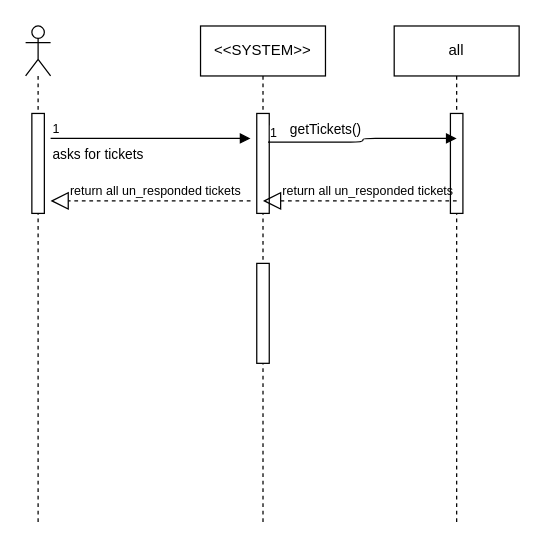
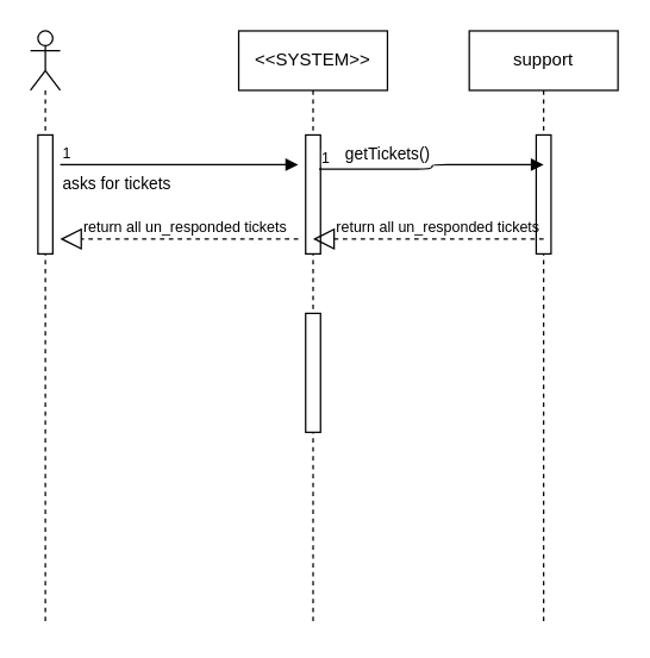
  <mxCell id="0" />
  <mxCell id="1" parent="0" />
  <mxCell id="2" value="" style="shape=umlLifeline;participant=umlActor;perimeter=lifelinePerimeter;whiteSpace=wrap;html=1;container=1;collapsible=0;recursiveResize=0;verticalAlign=top;spacingTop=36;labelBackgroundColor=#ffffff;outlineConnect=0;" vertex="1" parent="1"><mxGeometry x="20" y="20" width="20" height="400" as="geometry" /></mxCell>
  <mxCell id="3" value="" style="html=1;points=[];perimeter=orthogonalPerimeter;" vertex="1" parent="2"><mxGeometry x="5" y="70" width="10" height="80" as="geometry" /></mxCell>
  <mxCell id="4" value="asks for tickets" style="endArrow=block;endFill=1;html=1;edgeStyle=orthogonalEdgeStyle;align=left;verticalAlign=top;" edge="1" parent="2"><mxGeometry x="-1" relative="1" as="geometry"><mxPoint x="20" y="90" as="sourcePoint" /><mxPoint x="180" y="90" as="targetPoint" /></mxGeometry></mxCell>
  <mxCell id="5" value="1" style="resizable=0;html=1;align=left;verticalAlign=bottom;labelBackgroundColor=#ffffff;fontSize=10;" connectable="0" vertex="1" parent="4"><mxGeometry x="-1" relative="1" as="geometry" /></mxCell>
- <mxCell id="6" value="all" style="shape=umlLifeline;perimeter=lifelinePerimeter;whiteSpace=wrap;html=1;container=1;collapsible=0;recursiveResize=0;outlineConnect=0;" vertex="1" parent="1"><mxGeometry x="315" y="20" width="100" height="400" as="geometry" /></mxCell>
+ <mxCell id="6" value="support" style="shape=umlLifeline;perimeter=lifelinePerimeter;whiteSpace=wrap;html=1;container=1;collapsible=0;recursiveResize=0;outlineConnect=0;" vertex="1" parent="1"><mxGeometry x="315" y="20" width="100" height="400" as="geometry" /></mxCell>
  <mxCell id="7" value="" style="html=1;points=[];perimeter=orthogonalPerimeter;" vertex="1" parent="6"><mxGeometry x="45" y="70" width="10" height="80" as="geometry" /></mxCell>
  <mxCell id="8" value="&amp;lt;&amp;lt;SYSTEM&amp;gt;&amp;gt;" style="shape=umlLifeline;perimeter=lifelinePerimeter;whiteSpace=wrap;html=1;container=1;collapsible=0;recursiveResize=0;outlineConnect=0;" vertex="1" parent="1"><mxGeometry x="160" y="20" width="100" height="400" as="geometry" /></mxCell>
  <mxCell id="9" value="" style="html=1;points=[];perimeter=orthogonalPerimeter;" vertex="1" parent="8"><mxGeometry x="45" y="70" width="10" height="80" as="geometry" /></mxCell>
  <mxCell id="10" value="getTickets()" style="endArrow=block;endFill=1;html=1;edgeStyle=orthogonalEdgeStyle;align=left;verticalAlign=top;exitX=0.9;exitY=0.288;exitDx=0;exitDy=0;exitPerimeter=0;" edge="1" parent="8" source="9"><mxGeometry x="0.026" y="63" relative="1" as="geometry"><mxPoint x="65" y="90" as="sourcePoint" /><mxPoint x="205" y="90" as="targetPoint" /><Array as="points"><mxPoint x="130" y="93" /><mxPoint x="130" y="90" /></Array><mxPoint x="-60" y="43" as="offset" /></mxGeometry></mxCell>
  <mxCell id="11" value="1" style="resizable=0;html=1;align=left;verticalAlign=bottom;labelBackgroundColor=#ffffff;fontSize=10;" connectable="0" vertex="1" parent="10"><mxGeometry x="-1" relative="1" as="geometry" /></mxCell>
  <mxCell id="12" value="" style="html=1;points=[];perimeter=orthogonalPerimeter;" vertex="1" parent="8"><mxGeometry x="45" y="190" width="10" height="80" as="geometry" /></mxCell>
  <mxCell id="13" value="" style="endArrow=block;dashed=1;endFill=0;endSize=12;html=1;entryX=0.5;entryY=0.875;entryDx=0;entryDy=0;entryPerimeter=0;" edge="1" parent="1" target="9"><mxGeometry width="160" relative="1" as="geometry"><mxPoint x="365" y="160" as="sourcePoint" /><mxPoint x="225" y="160" as="targetPoint" /></mxGeometry></mxCell>
  <mxCell id="14" value="" style="endArrow=block;dashed=1;endFill=0;endSize=12;html=1;" edge="1" parent="1"><mxGeometry width="160" relative="1" as="geometry"><mxPoint x="200" y="160" as="sourcePoint" /><mxPoint x="40" y="160" as="targetPoint" /><Array as="points"><mxPoint x="120" y="160" /></Array></mxGeometry></mxCell>
  <mxCell id="15" value="return all un_responded tickets" style="text;strokeColor=none;fillColor=none;align=left;verticalAlign=top;spacingLeft=4;spacingRight=4;overflow=hidden;rotatable=0;points=[[0,0.5],[1,0.5]];portConstraint=eastwest;fontSize=10;" vertex="1" parent="1"><mxGeometry x="220" y="140" width="155" height="26" as="geometry" /></mxCell>
  <mxCell id="16" value="return all un_responded tickets" style="text;strokeColor=none;fillColor=none;align=left;verticalAlign=top;spacingLeft=4;spacingRight=4;overflow=hidden;rotatable=0;points=[[0,0.5],[1,0.5]];portConstraint=eastwest;fontSize=10;" vertex="1" parent="1"><mxGeometry x="50" y="140" width="155" height="26" as="geometry" /></mxCell>
